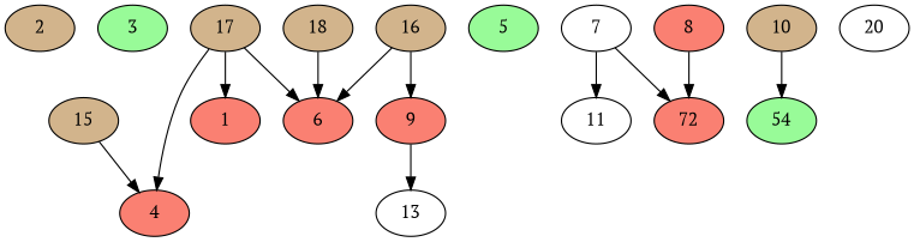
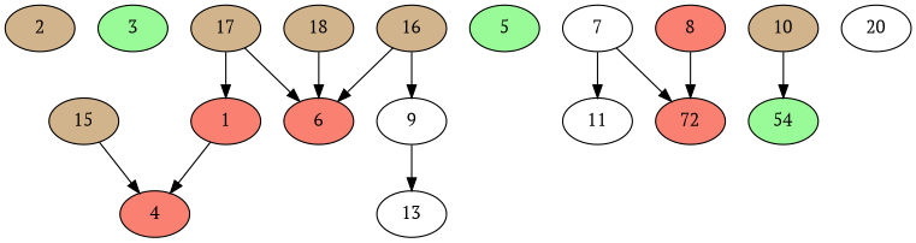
  digraph {
    fontname="PT Serif"
    node [fillcolor=tan fontname="PT Serif" style=filled]
    edge [fontname="PT Serif"]
    2
    3 [fillcolor=palegreen]
    4 [fillcolor=salmon]
    5 [fillcolor=palegreen]
    7 [fillcolor=white]
    11 [fillcolor=white]
    n7 [fillcolor=salmon label=72]
    8 [fillcolor=salmon]
-   9 [fillcolor=salmon]
+   9 [fillcolor=white]
    13 [fillcolor=white]
    n11 [fillcolor=palegreen label=54]
    10
    15
    16
    6 [fillcolor=salmon]
    17
    1 [fillcolor=salmon]
    18
    20 [fillcolor=white]
    7 -> 11
    7 -> n7
    8 -> n7
    9 -> 13
    10 -> n11
    15 -> 4
    16 -> 9
    16 -> 6
-   17 -> 4
+   1 -> 4
    17 -> 6
    17 -> 1
    18 -> 6
  }
